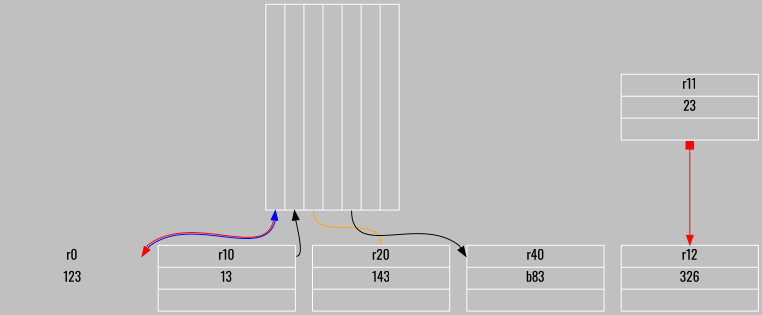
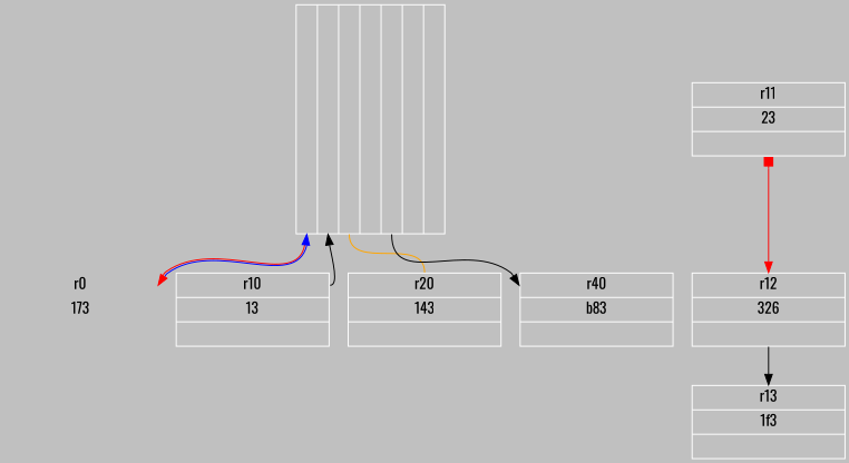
  digraph {
    bgcolor=gray
    fontname=Oswald
    rankdir=TB
    node [color=white fontname=Oswald shape=record]
    edge [dir=both fontname=Oswald headport=e tailport=p]
    n1 [height=3 label="<p0> | <p1> | <p2> | <p3> | <p4> | | " width=.2]
-   n2 [color=gray height=.2 label="{<e> r0 | 123 | <p> }" width=2]
+   n2 [color=gray height=.2 label="{<e> r0 | 173 | <p> }" width=2]
    n3 [height=.2 label="{<e> r10 | 13 | <p> }" width=2]
    n4 [height=.2 label="{<e> r20 | 143 | <p> }" width=2]
    n5 [height=.2 label="{<e> r40 | b83 | <p> }" width=2]
    n6 [height=.2 label="{<e> r11 | 23 | <p> }" width=2]
    n7 [height=.2 label="{<e> r12 | 326 | <p> }" width=2]
+   n8 [height=.2 label="{<e> r13 | 1f3 | <p> }" width=2]
    n1 -> n2 [color="red:blue" tailport=p0]
    n1 -> n3 [arrowhead=diamond dir=back tailport=p1]
    n1 -> n4 [color=orange dir=none tailport=p2]
    n1 -> n5 [tailport=p4 dir=""]
    n6 -> n7 [arrowtail=box color=red]
+   n7 -> n8 [dir=forward]
  }
